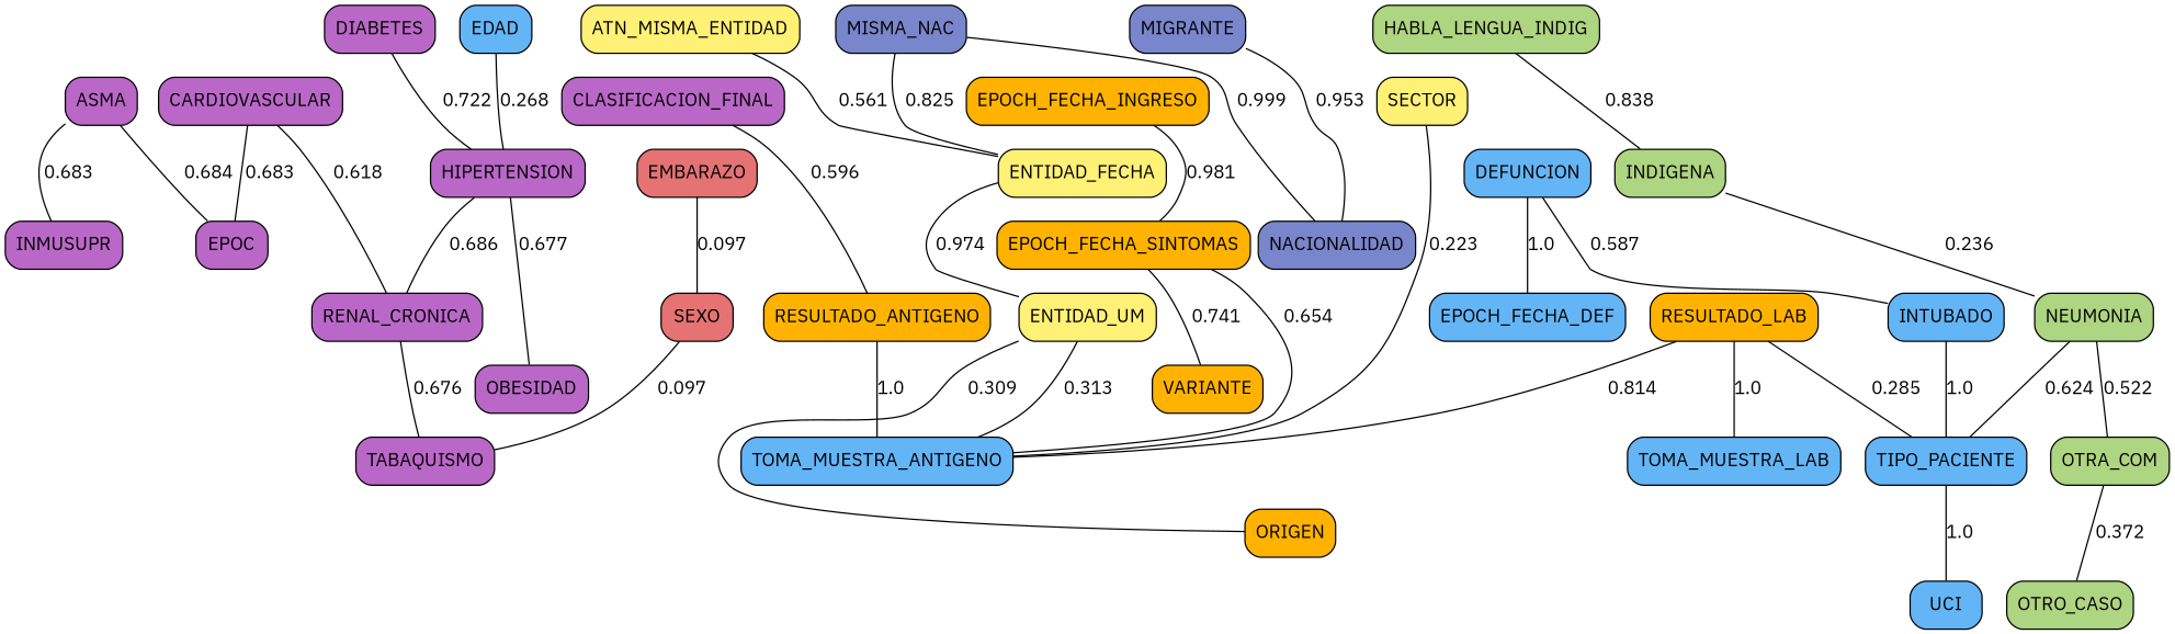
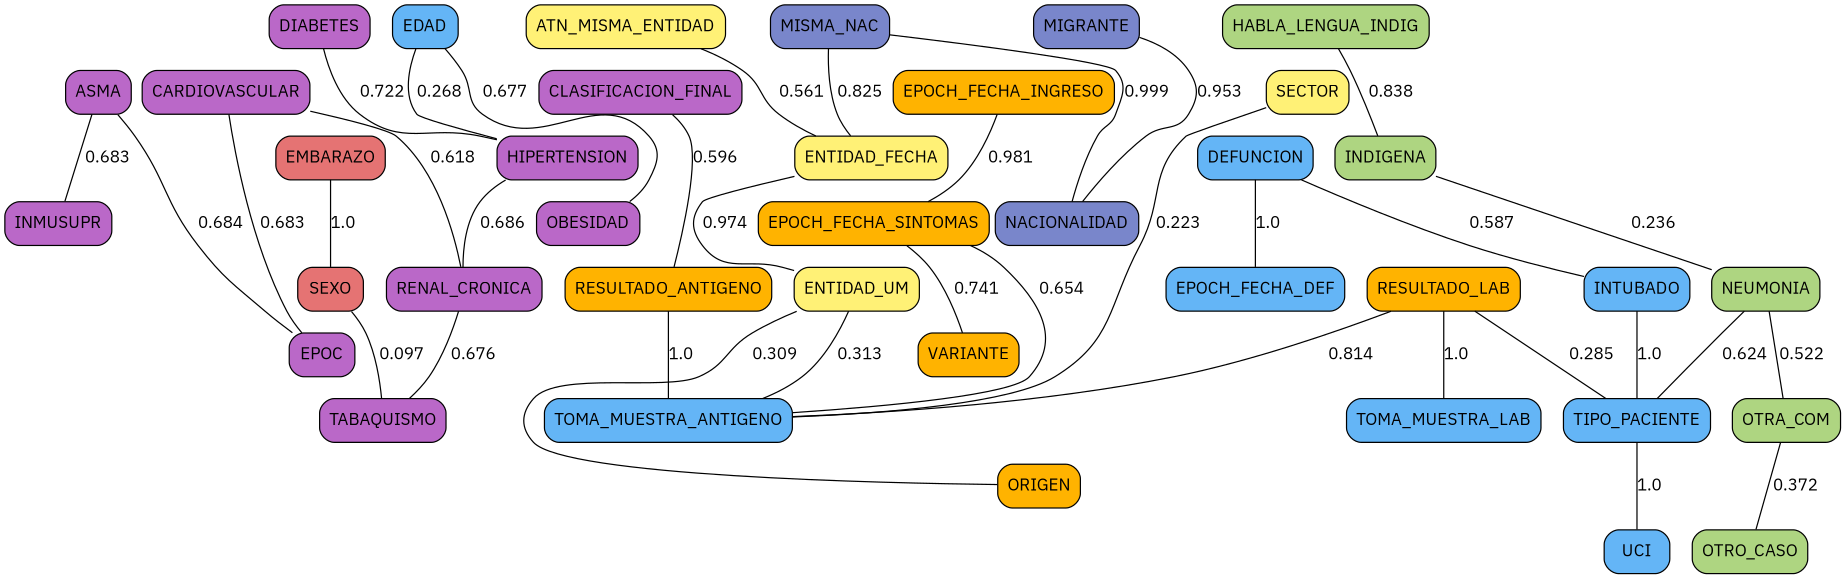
  strict graph {
    node [clique=4 fillcolor="#ba68c8" fontname="IBM Plex Sans" shape=rect style="rounded,filled"]
    edge [fontname="IBM Plex Sans" weight=1.0]
    ASMA
    EPOC
    INMUSUPR
    ATN_MISMA_ENTIDAD [clique=2 fillcolor="#fff176"]
    n5 [clique=2 fillcolor="#fff176" label=ENTIDAD_FECHA]
    ENTIDAD_UM [clique=2 fillcolor="#fff176"]
    CARDIOVASCULAR
    RENAL_CRONICA
    TABAQUISMO
    RESULTADO_ANTIGENO [clique=6 fillcolor="#ffb300"]
    CLASIFICACION_FINAL
    TOMA_MUESTRA_ANTIGENO [clique=5 fillcolor="#64b5f6"]
    DEFUNCION [clique=5 fillcolor="#64b5f6"]
    EPOCH_FECHA_DEF [clique=5 fillcolor="#64b5f6"]
    INTUBADO [clique=5 fillcolor="#64b5f6"]
    TIPO_PACIENTE [clique=5 fillcolor="#64b5f6"]
    DIABETES
    HIPERTENSION
    OBESIDAD
    EDAD [clique=5 fillcolor="#64b5f6"]
    EMBARAZO [clique=0 fillcolor="#e57373"]
    SEXO [clique=0 fillcolor="#e57373"]
    n23 [clique=1 fillcolor="#7986cb" label=MISMA_NAC]
    NACIONALIDAD [clique=1 fillcolor="#7986cb"]
    ORIGEN [clique=6 fillcolor="#ffb300"]
    EPOCH_FECHA_INGRESO [clique=6 fillcolor="#ffb300"]
    EPOCH_FECHA_SINTOMAS [clique=6 fillcolor="#ffb300"]
    VARIANTE [clique=6 fillcolor="#ffb300"]
    HABLA_LENGUA_INDIG [clique=3 fillcolor="#aed581"]
    INDIGENA [clique=3 fillcolor="#aed581"]
    NEUMONIA [clique=3 fillcolor="#aed581"]
    OTRA_COM [clique=3 fillcolor="#aed581"]
    OTRO_CASO [clique=3 fillcolor="#aed581"]
    UCI [clique=5 fillcolor="#64b5f6"]
    MIGRANTE [clique=1 fillcolor="#7986cb"]
    RESULTADO_LAB [clique=6 fillcolor="#ffb300"]
    TOMA_MUESTRA_LAB [clique=5 fillcolor="#64b5f6"]
    SECTOR [clique=2 fillcolor="#fff176"]
    ASMA -- EPOC [label=0.684 weight=0.684]
    ASMA -- INMUSUPR [label=0.683 weight=0.683]
    ATN_MISMA_ENTIDAD -- n5 [label=0.561 weight=0.561]
    n5 -- ENTIDAD_UM [label=0.974 weight=0.974]
    ENTIDAD_UM -- TOMA_MUESTRA_ANTIGENO [label=0.313 weight=0.313]
    ENTIDAD_UM -- ORIGEN [label=0.309 weight=0.309]
    CARDIOVASCULAR -- EPOC [label=0.683 weight=0.683]
    CARDIOVASCULAR -- RENAL_CRONICA [label=0.618 weight=0.688]
    RENAL_CRONICA -- TABAQUISMO [label=0.676 weight=0.676]
    RESULTADO_ANTIGENO -- TOMA_MUESTRA_ANTIGENO [label=1.0]
    CLASIFICACION_FINAL -- RESULTADO_ANTIGENO [label=0.596 weight=0.596]
    DEFUNCION -- EPOCH_FECHA_DEF [label=1.0]
    DEFUNCION -- INTUBADO [label=0.587 weight=0.587]
    INTUBADO -- TIPO_PACIENTE [label=1.0]
    TIPO_PACIENTE -- UCI [label=1.0]
    DIABETES -- HIPERTENSION [label=0.722 weight=0.722]
    HIPERTENSION -- RENAL_CRONICA [label=0.686 weight=0.686]
-   HIPERTENSION -- OBESIDAD [label=0.677 weight=0.677]
+   EDAD -- OBESIDAD [label=0.677 weight=0.677]
    EDAD -- HIPERTENSION [label=0.268 weight=0.268]
-   EMBARAZO -- SEXO [label=0.097]
+   EMBARAZO -- SEXO [label=1.0]
    SEXO -- TABAQUISMO [label=0.097 weight=0.097]
    n23 -- n5 [label=0.825 weight=0.825]
    n23 -- NACIONALIDAD [label=0.999 weight=0.999]
    EPOCH_FECHA_INGRESO -- EPOCH_FECHA_SINTOMAS [label=0.981 weight=0.981]
    EPOCH_FECHA_SINTOMAS -- TOMA_MUESTRA_ANTIGENO [label=0.654 weight=0.654]
    EPOCH_FECHA_SINTOMAS -- VARIANTE [label=0.741 weight=0.741]
    HABLA_LENGUA_INDIG -- INDIGENA [label=0.838 weight=0.838]
    INDIGENA -- NEUMONIA [label=0.236 weight=0.236]
    NEUMONIA -- TIPO_PACIENTE [label=0.624 weight=0.624]
    NEUMONIA -- OTRA_COM [label=0.522 weight=0.522]
    OTRA_COM -- OTRO_CASO [label=0.372 weight=0.372]
    MIGRANTE -- NACIONALIDAD [label=0.953 weight=0.953]
    RESULTADO_LAB -- TOMA_MUESTRA_ANTIGENO [label=0.814 weight=0.814]
    RESULTADO_LAB -- TIPO_PACIENTE [label=0.285 weight=0.285]
    RESULTADO_LAB -- TOMA_MUESTRA_LAB [label=1.0]
    SECTOR -- TOMA_MUESTRA_ANTIGENO [label=0.223 weight=0.223]
  }
